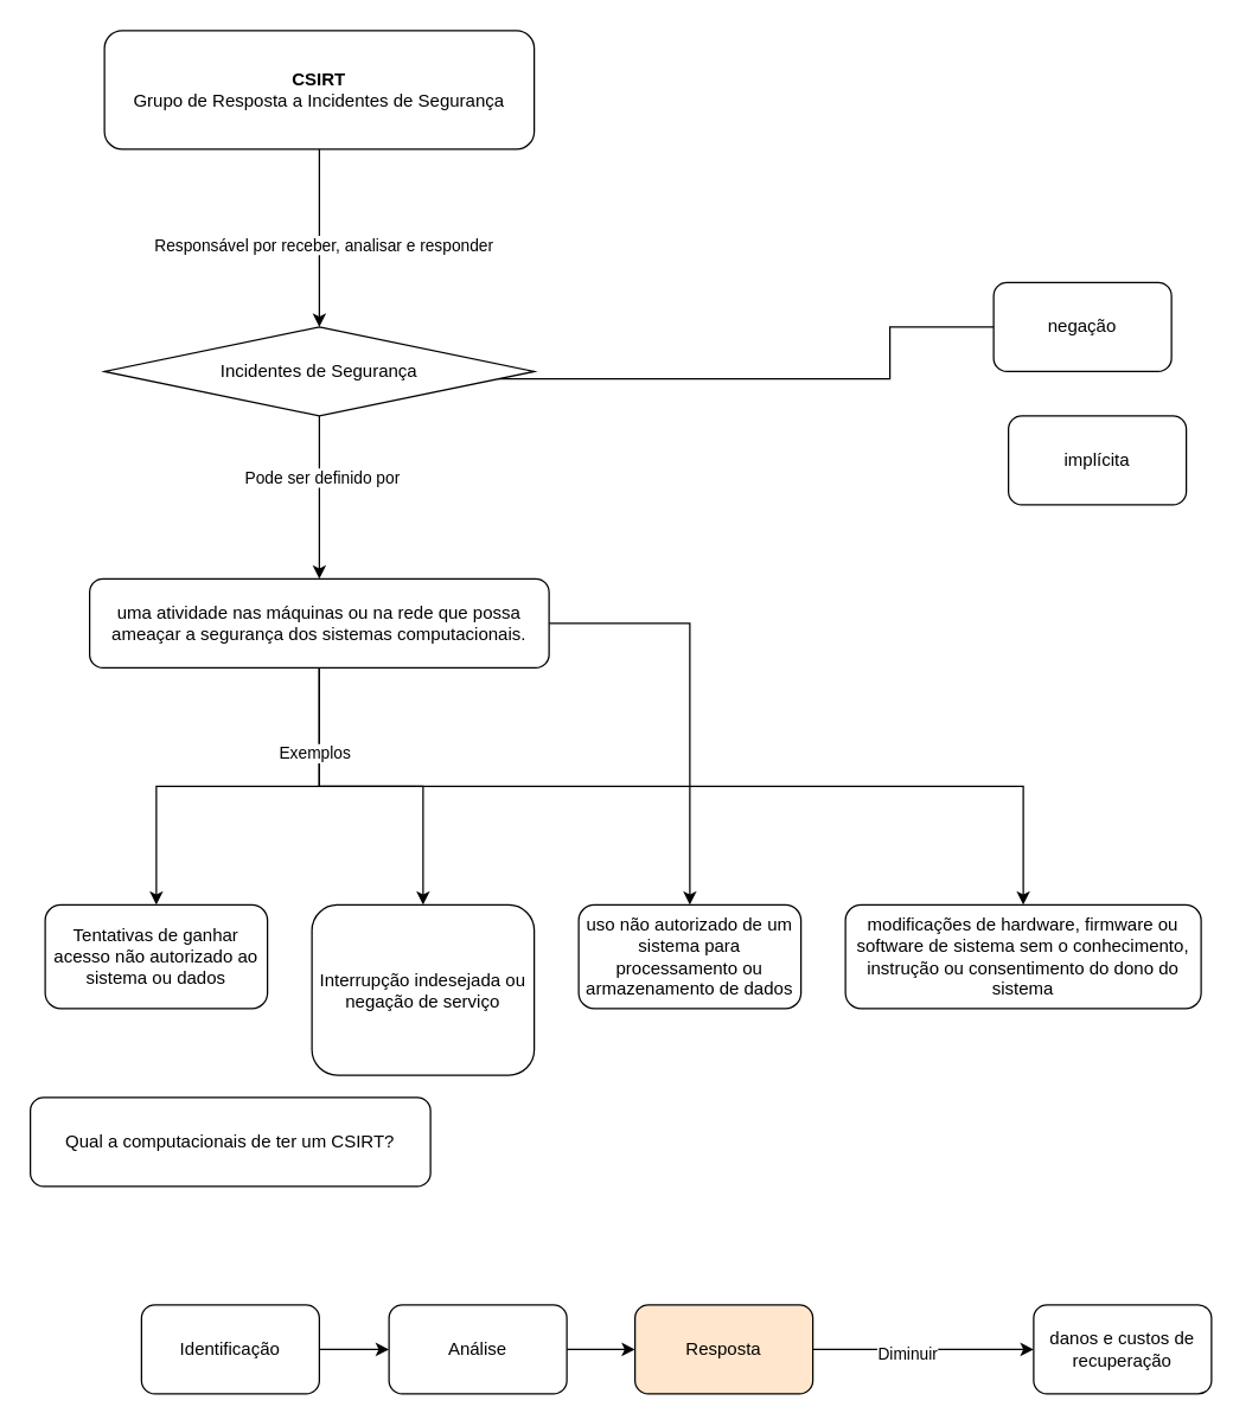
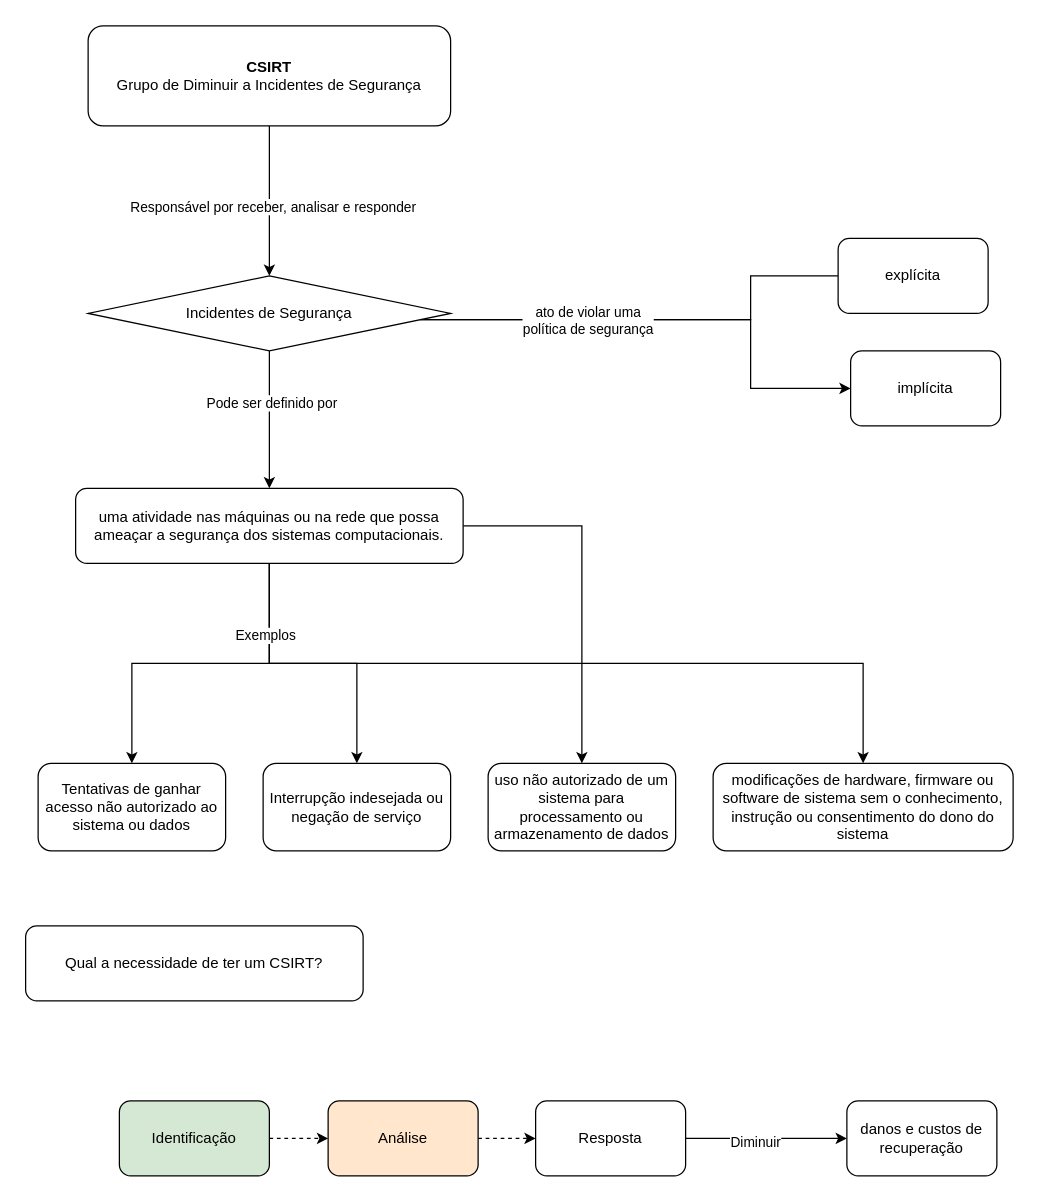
  <mxCell id="0" />
  <mxCell id="1" parent="0" />
  <mxCell id="2" style="edgeStyle=orthogonalEdgeStyle;rounded=0;orthogonalLoop=1;jettySize=auto;html=1;entryX=0.5;entryY=0;entryDx=0;entryDy=0;" edge="1" parent="1" source="4" target="10"><mxGeometry relative="1" as="geometry" /></mxCell>
  <mxCell id="3" value="Responsável por receber, analisar e responder" style="edgeLabel;html=1;align=center;verticalAlign=middle;resizable=0;points=[];" vertex="1" connectable="0" parent="2"><mxGeometry x="0.07" y="2" relative="1" as="geometry"><mxPoint as="offset" /></mxGeometry></mxCell>
- <mxCell id="4" value="&lt;b&gt;CSIRT&lt;/b&gt;&lt;br&gt;Grupo de Resposta a Incidentes de Segurança" style="rounded=1;whiteSpace=wrap;html=1;" vertex="1" parent="1"><mxGeometry x="70" y="20" width="290" height="80" as="geometry" /></mxCell>
+ <mxCell id="4" value="&lt;b&gt;CSIRT&lt;/b&gt;&lt;br&gt;Grupo de Diminuir a Incidentes de Segurança" style="rounded=1;whiteSpace=wrap;html=1;" vertex="1" parent="1"><mxGeometry x="70" y="20" width="290" height="80" as="geometry" /></mxCell>
  <mxCell id="5" value="" style="edgeStyle=orthogonalEdgeStyle;rounded=0;orthogonalLoop=1;jettySize=auto;html=1;entryX=0;entryY=0.5;entryDx=0;entryDy=0;endArrow=none;" edge="1" parent="1" source="10" target="15"><mxGeometry relative="1" as="geometry"><mxPoint x="783" y="190" as="targetPoint" /><Array as="points"><mxPoint x="600" y="255" /><mxPoint x="600" y="220" /></Array></mxGeometry></mxCell>
+ <mxCell id="6" style="edgeStyle=orthogonalEdgeStyle;rounded=0;orthogonalLoop=1;jettySize=auto;html=1;entryX=0;entryY=0.5;entryDx=0;entryDy=0;" edge="1" parent="1" source="10" target="16"><mxGeometry relative="1" as="geometry"><Array as="points"><mxPoint x="600" y="255" /><mxPoint x="600" y="310" /></Array></mxGeometry></mxCell>
+ <mxCell id="7" value="ato de violar uma &lt;br&gt;política de segurança" style="edgeLabel;html=1;align=center;verticalAlign=middle;resizable=0;points=[];" vertex="1" connectable="0" parent="6"><mxGeometry x="-0.299" y="1" relative="1" as="geometry"><mxPoint x="-6" y="1" as="offset" /></mxGeometry></mxCell>
  <mxCell id="8" style="edgeStyle=orthogonalEdgeStyle;rounded=0;orthogonalLoop=1;jettySize=auto;html=1;" edge="1" parent="1" source="10" target="22"><mxGeometry relative="1" as="geometry" /></mxCell>
  <mxCell id="9" value="Pode ser definido por" style="edgeLabel;html=1;align=center;verticalAlign=middle;resizable=0;points=[];" vertex="1" connectable="0" parent="8"><mxGeometry x="-0.248" y="1" relative="1" as="geometry"><mxPoint as="offset" /></mxGeometry></mxCell>
  <mxCell id="10" value="Incidentes de Segurança" style="rhombus;whiteSpace=wrap;html=1;" vertex="1" parent="1"><mxGeometry x="70" y="220" width="290" height="60" as="geometry" /></mxCell>
  <mxCell id="11" value="Tentativas de ganhar acesso não autorizado ao sistema ou dados" style="rounded=1;whiteSpace=wrap;html=1;" vertex="1" parent="1"><mxGeometry x="30" y="610" width="150" height="70" as="geometry" /></mxCell>
- <mxCell id="12" value="Interrupção indesejada ou negação de serviço" style="rounded=1;whiteSpace=wrap;html=1;" vertex="1" parent="1"><mxGeometry x="210" y="610" width="150" height="115" as="geometry" /></mxCell>
+ <mxCell id="12" value="Interrupção indesejada ou negação de serviço" style="rounded=1;whiteSpace=wrap;html=1;" vertex="1" parent="1"><mxGeometry x="210" y="610" width="150" height="70" as="geometry" /></mxCell>
  <mxCell id="13" value="modificações de hardware, firmware ou software de sistema sem o conhecimento, instrução ou consentimento do dono do sistema" style="rounded=1;whiteSpace=wrap;html=1;" vertex="1" parent="1"><mxGeometry x="570" y="610" width="240" height="70" as="geometry" /></mxCell>
  <mxCell id="14" value="uso não autorizado de um sistema para processamento ou armazenamento de dados" style="rounded=1;whiteSpace=wrap;html=1;" vertex="1" parent="1"><mxGeometry x="390" y="610" width="150" height="70" as="geometry" /></mxCell>
- <mxCell id="15" value="negação" style="whiteSpace=wrap;html=1;rounded=1;" vertex="1" parent="1"><mxGeometry x="670" y="190" width="120" height="60" as="geometry" /></mxCell>
+ <mxCell id="15" value="explícita" style="whiteSpace=wrap;html=1;rounded=1;" vertex="1" parent="1"><mxGeometry x="670" y="190" width="120" height="60" as="geometry" /></mxCell>
  <mxCell id="16" value="implícita" style="whiteSpace=wrap;html=1;rounded=1;" vertex="1" parent="1"><mxGeometry x="680" y="280" width="120" height="60" as="geometry" /></mxCell>
  <mxCell id="17" style="edgeStyle=orthogonalEdgeStyle;rounded=0;orthogonalLoop=1;jettySize=auto;html=1;exitX=0.5;exitY=1;exitDx=0;exitDy=0;" edge="1" parent="1" source="22" target="11"><mxGeometry relative="1" as="geometry" /></mxCell>
  <mxCell id="18" style="edgeStyle=orthogonalEdgeStyle;rounded=0;orthogonalLoop=1;jettySize=auto;html=1;" edge="1" parent="1" source="22" target="12"><mxGeometry relative="1" as="geometry" /></mxCell>
  <mxCell id="19" style="edgeStyle=orthogonalEdgeStyle;rounded=0;orthogonalLoop=1;jettySize=auto;html=1;entryX=0.5;entryY=0;entryDx=0;entryDy=0;" edge="1" parent="1" source="22" target="14"><mxGeometry relative="1" as="geometry" /></mxCell>
  <mxCell id="20" style="edgeStyle=orthogonalEdgeStyle;rounded=0;orthogonalLoop=1;jettySize=auto;html=1;exitX=0.5;exitY=1;exitDx=0;exitDy=0;" edge="1" parent="1" source="22" target="13"><mxGeometry relative="1" as="geometry" /></mxCell>
  <mxCell id="21" value="Exemplos" style="edgeLabel;html=1;align=center;verticalAlign=middle;resizable=0;points=[];" vertex="1" connectable="0" parent="20"><mxGeometry x="-0.82" y="-4" relative="1" as="geometry"><mxPoint as="offset" /></mxGeometry></mxCell>
  <mxCell id="22" value="uma atividade nas máquinas ou na rede que possa ameaçar a segurança dos sistemas computacionais." style="rounded=1;whiteSpace=wrap;html=1;" vertex="1" parent="1"><mxGeometry x="60" y="390" width="310" height="60" as="geometry" /></mxCell>
- <mxCell id="23" value="Qual a computacionais de ter um CSIRT?" style="rounded=1;whiteSpace=wrap;html=1;" vertex="1" parent="1"><mxGeometry x="20" y="740" width="270" height="60" as="geometry" /></mxCell>
- <mxCell id="24" style="edgeStyle=orthogonalEdgeStyle;rounded=0;orthogonalLoop=1;jettySize=auto;html=1;entryX=0;entryY=0.5;entryDx=0;entryDy=0;" edge="1" parent="1" source="25" target="30"><mxGeometry relative="1" as="geometry" /></mxCell>
- <mxCell id="25" value="Identificação" style="rounded=1;whiteSpace=wrap;html=1;" vertex="1" parent="1"><mxGeometry x="95" y="880" width="120" height="60" as="geometry" /></mxCell>
+ <mxCell id="23" value="Qual a necessidade de ter um CSIRT?" style="rounded=1;whiteSpace=wrap;html=1;" vertex="1" parent="1"><mxGeometry x="20" y="740" width="270" height="60" as="geometry" /></mxCell>
+ <mxCell id="24" style="edgeStyle=orthogonalEdgeStyle;rounded=0;orthogonalLoop=1;jettySize=auto;html=1;entryX=0;entryY=0.5;entryDx=0;entryDy=0;dashed=1;" edge="1" parent="1" source="25" target="30"><mxGeometry relative="1" as="geometry" /></mxCell>
+ <mxCell id="25" value="Identificação" style="rounded=1;whiteSpace=wrap;html=1;fillColor=#d5e8d4;" vertex="1" parent="1"><mxGeometry x="95" y="880" width="120" height="60" as="geometry" /></mxCell>
  <mxCell id="26" style="edgeStyle=orthogonalEdgeStyle;rounded=0;orthogonalLoop=1;jettySize=auto;html=1;entryX=0;entryY=0.5;entryDx=0;entryDy=0;" edge="1" parent="1" source="28" target="31"><mxGeometry relative="1" as="geometry" /></mxCell>
  <mxCell id="27" value="Diminuir" style="edgeLabel;html=1;align=center;verticalAlign=middle;resizable=0;points=[];" vertex="1" connectable="0" parent="26"><mxGeometry x="-0.155" y="-2" relative="1" as="geometry"><mxPoint as="offset" /></mxGeometry></mxCell>
- <mxCell id="28" value="Resposta" style="rounded=1;whiteSpace=wrap;html=1;fillColor=#ffe6cc;" vertex="1" parent="1"><mxGeometry x="428" y="880" width="120" height="60" as="geometry" /></mxCell>
- <mxCell id="29" style="edgeStyle=orthogonalEdgeStyle;rounded=0;orthogonalLoop=1;jettySize=auto;html=1;entryX=0;entryY=0.5;entryDx=0;entryDy=0;" edge="1" parent="1" source="30" target="28"><mxGeometry relative="1" as="geometry" /></mxCell>
- <mxCell id="30" value="Análise" style="rounded=1;whiteSpace=wrap;html=1;" vertex="1" parent="1"><mxGeometry x="262" y="880" width="120" height="60" as="geometry" /></mxCell>
- <mxCell id="31" value="danos e custos de recuperação" style="rounded=1;whiteSpace=wrap;html=1;" vertex="1" parent="1"><mxGeometry x="697" y="880" width="120" height="60" as="geometry" /></mxCell>
+ <mxCell id="28" value="Resposta" style="rounded=1;whiteSpace=wrap;html=1;" vertex="1" parent="1"><mxGeometry x="428" y="880" width="120" height="60" as="geometry" /></mxCell>
+ <mxCell id="29" style="edgeStyle=orthogonalEdgeStyle;rounded=0;orthogonalLoop=1;jettySize=auto;html=1;entryX=0;entryY=0.5;entryDx=0;entryDy=0;dashed=1;" edge="1" parent="1" source="30" target="28"><mxGeometry relative="1" as="geometry" /></mxCell>
+ <mxCell id="30" value="Análise" style="rounded=1;whiteSpace=wrap;html=1;fillColor=#ffe6cc;" vertex="1" parent="1"><mxGeometry x="262" y="880" width="120" height="60" as="geometry" /></mxCell>
+ <mxCell id="31" value="danos e custos de recuperação" style="rounded=1;whiteSpace=wrap;html=1;" vertex="1" parent="1"><mxGeometry x="677" y="880" width="120" height="60" as="geometry" /></mxCell>
